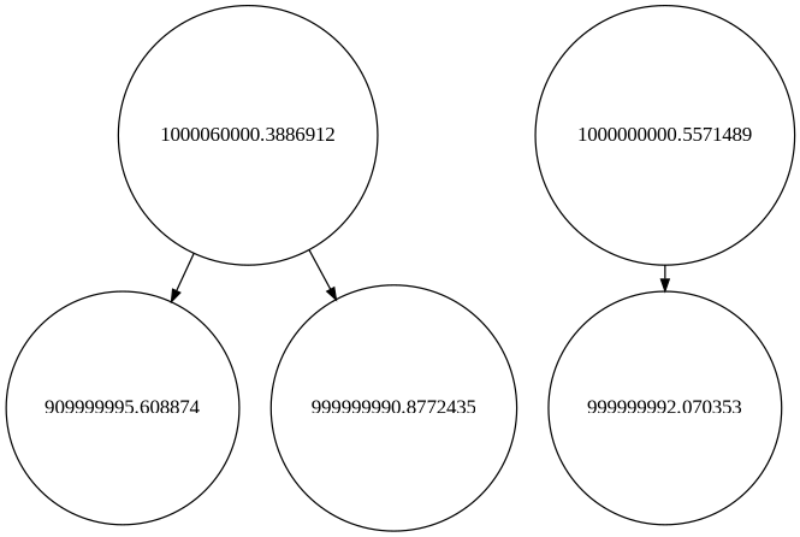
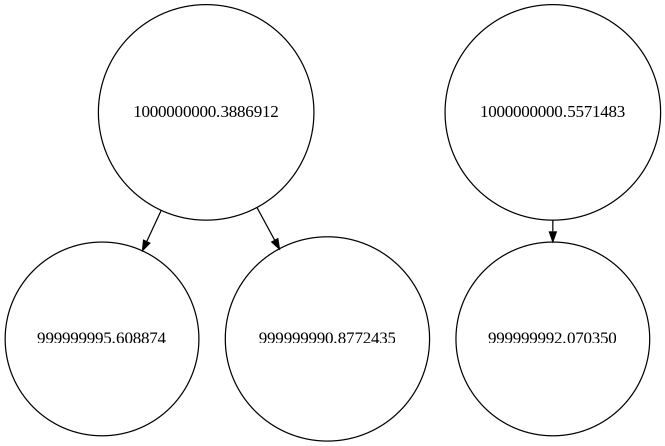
  digraph {
    fontname="Liberation Serif"
    nodesep=0.3
    ranksep=0.2
    node [fontname="Liberation Serif" shape=circle]
    edge [arrowsize=0.8 fontname="Liberation Serif" side=left]
-   n1 [label=1000060000.3886912]
-   n2 [label=909999995.608874]
+   n1 [label=1000000000.3886912]
+   n2 [label=999999995.608874]
    n3 [label=999999990.8772435]
-   n4 [label=1000000000.5571489]
-   n5 [label=999999992.070353]
+   n4 [label=1000000000.5571483]
+   n5 [label=999999992.070350]
    n1 -> n2
    n1 -> n3 [side=""]
    n4 -> n5
  }
